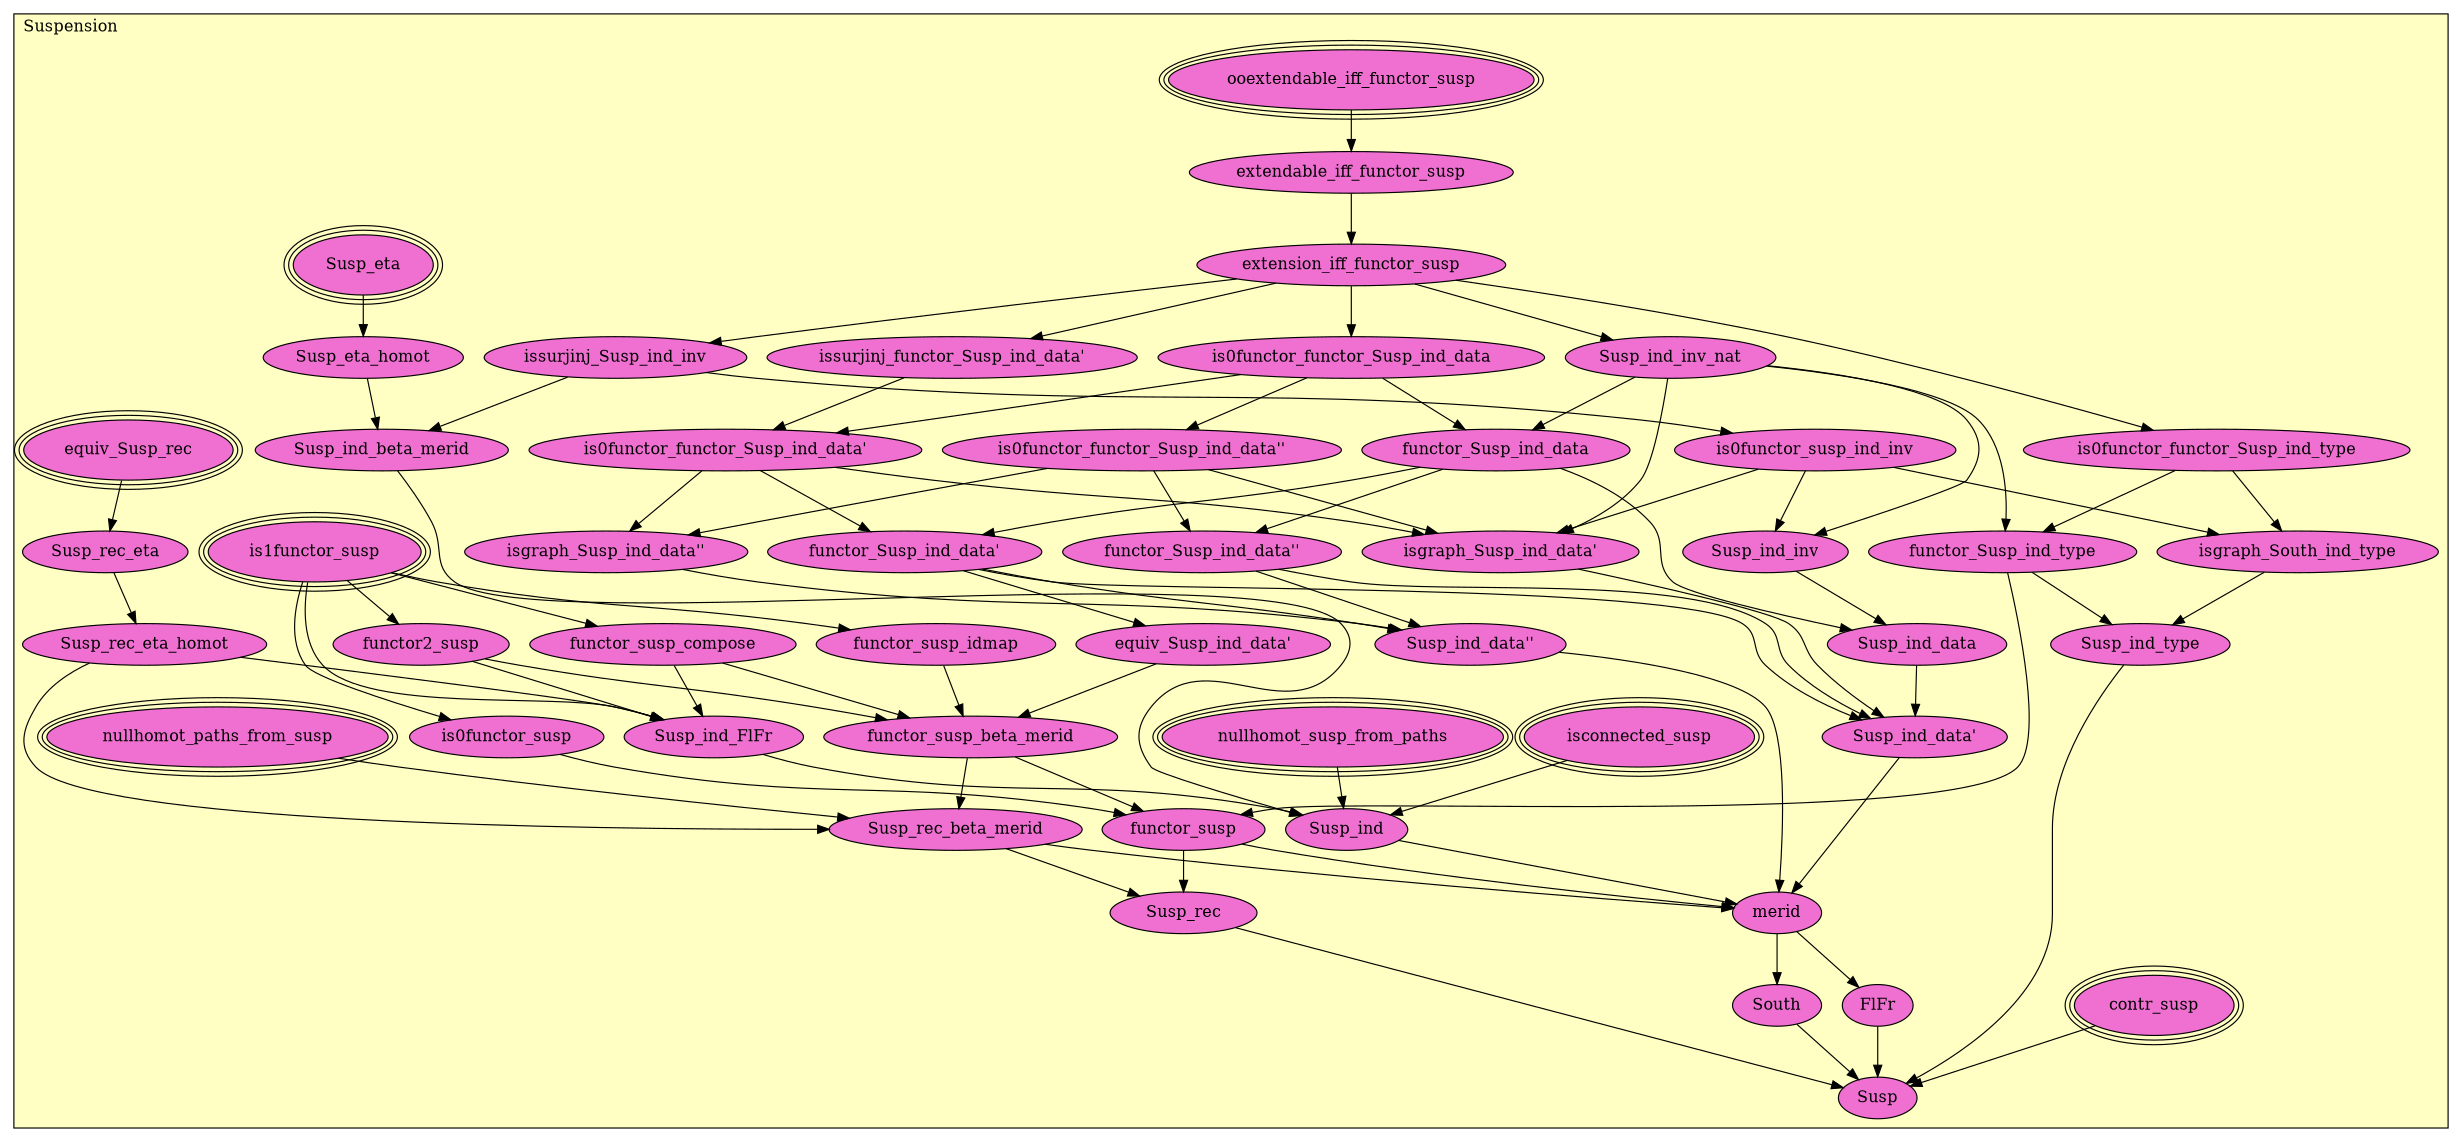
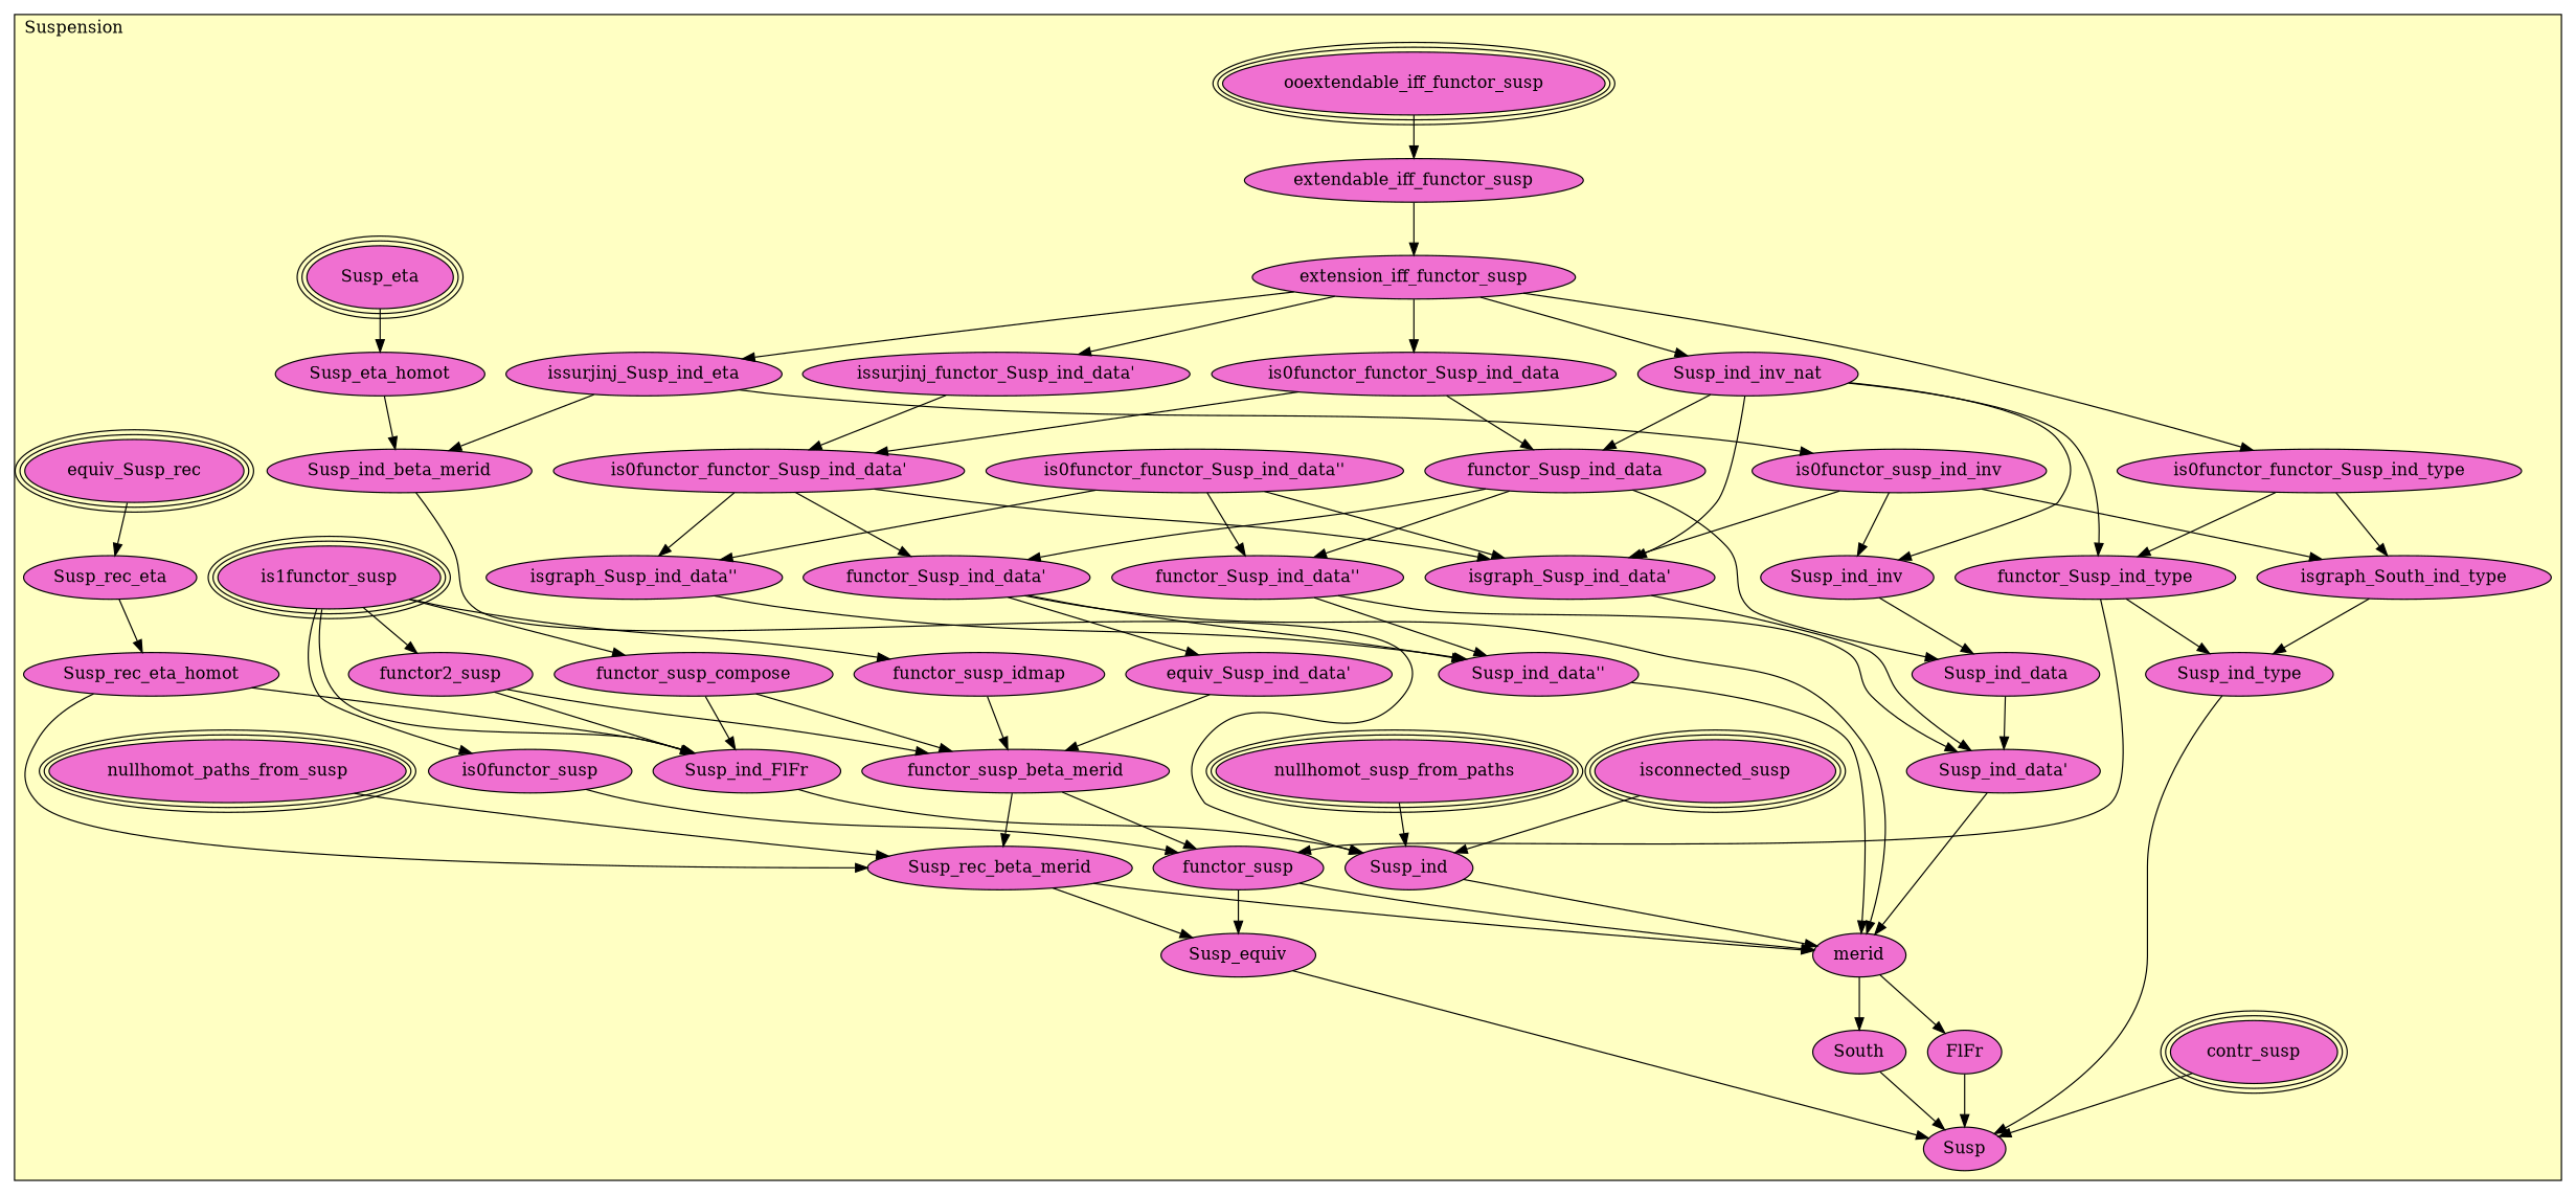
  digraph {
    node [fillcolor="#F070D1" style=filled]
    n1 [label=isconnected_susp peripheries=3]
    n2 [label=contr_susp peripheries=3]
    n3 [label=nullhomot_paths_from_susp peripheries=3]
    n4 [label=nullhomot_susp_from_paths peripheries=3]
    n5 [label=ooextendable_iff_functor_susp peripheries=3]
    n6 [label=extendable_iff_functor_susp]
    n7 [label=extension_iff_functor_susp]
    n8 [label=Susp_ind_inv_nat]
    n9 [label=is0functor_functor_Susp_ind_type]
    n10 [label=functor_Susp_ind_type]
    n11 [label=is0functor_functor_Susp_ind_data]
    n12 [label=functor_Susp_ind_data]
    n13 [label="issurjinj_functor_Susp_ind_data'"]
    n14 [label="is0functor_functor_Susp_ind_data'"]
    n15 [label="functor_Susp_ind_data'"]
    n16 [label="equiv_Susp_ind_data'"]
    n17 [label="is0functor_functor_Susp_ind_data''"]
    n18 [label="functor_Susp_ind_data''"]
    n19 [label="isgraph_Susp_ind_data''"]
    n20 [label="Susp_ind_data''"]
-   n21 [label=issurjinj_Susp_ind_inv]
+   n21 [label=issurjinj_Susp_ind_eta]
    n22 [label=is0functor_susp_ind_inv]
    n23 [label=Susp_ind_inv]
    n24 [label=Susp_ind_data]
    n25 [label="isgraph_Susp_ind_data'"]
    n26 [label="Susp_ind_data'"]
    n27 [label=isgraph_South_ind_type]
    n28 [label=Susp_ind_type]
    n29 [label=equiv_Susp_rec peripheries=3]
    n30 [label=is1functor_susp peripheries=3]
    n31 [label=is0functor_susp]
    n32 [label=functor2_susp]
    n33 [label=functor_susp_idmap]
    n34 [label=functor_susp_compose]
    n35 [label=functor_susp_beta_merid]
    n36 [label=functor_susp]
    n37 [label=Susp_rec_eta]
    n38 [label=Susp_eta peripheries=3]
    n39 [label=Susp_rec_eta_homot]
    n40 [label=Susp_eta_homot]
    n41 [label=Susp_rec_beta_merid]
-   n42 [label=Susp_rec]
+   n42 [label=Susp_equiv]
    n43 [label=Susp_ind_FlFr]
    n44 [label=Susp_ind_beta_merid]
    n45 [label=Susp_ind]
    n46 [label=merid]
    n47 [label=South]
    n48 [label=FlFr]
    n49 [label=Susp]
    subgraph cluster_1 {
      fillcolor="#FFFFC3"
      label=Suspension
      labeljust=l
      style=filled
      n1
      n2
      n3
      n4
      n5
      n6
      n7
      n8
      n9
      n10
      n11
      n12
      n13
      n14
      n15
      n16
      n17
      n18
      n19
      n20
      n21
      n22
      n23
      n24
      n25
      n26
      n27
      n28
      n29
      n30
      n31
      n32
      n33
      n34
      n35
      n36
      n37
      n38
      n39
      n40
      n41
      n42
      n43
      n44
      n45
      n46
      n47
      n48
      n49
    }
    n1 -> n45
    n2 -> n49
    n3 -> n41
    n4 -> n45
    n5 -> n6
    n6 -> n7
    n7 -> n8
    n7 -> n9
    n7 -> n11
    n7 -> n13
    n7 -> n21
    n8 -> n10
    n8 -> n12
    n8 -> n23
    n8 -> n25
    n9 -> n10
    n9 -> n27
    n10 -> n28
    n10 -> n36
    n11 -> n12
    n11 -> n14
-   n11 -> n17
    n12 -> n15
    n12 -> n18
    n12 -> n24
    n13 -> n14
    n14 -> n15
    n14 -> n19
    n14 -> n25
    n15 -> n16
    n15 -> n20
-   n15 -> n26
+   n15 -> n46
    n16 -> n35
    n17 -> n18
    n17 -> n19
    n17 -> n25
    n18 -> n20
    n18 -> n26
    n19 -> n20
    n20 -> n46
    n21 -> n22
    n21 -> n44
    n22 -> n23
    n22 -> n25
    n22 -> n27
    n23 -> n24
    n24 -> n26
    n25 -> n26
    n26 -> n46
    n27 -> n28
    n28 -> n49
    n29 -> n37
    n30 -> n31
    n30 -> n32
    n30 -> n33
    n30 -> n34
    n30 -> n43
    n31 -> n36
    n32 -> n35
    n32 -> n43
    n33 -> n35
    n34 -> n35
    n34 -> n43
    n35 -> n36
    n35 -> n41
    n36 -> n42
    n36 -> n46
    n37 -> n39
    n38 -> n40
    n39 -> n41
    n39 -> n43
    n40 -> n44
    n41 -> n42
    n41 -> n46
    n42 -> n49
    n43 -> n45
    n44 -> n45
    n45 -> n46
    n46 -> n47
    n46 -> n48
    n47 -> n49
    n48 -> n49
  }
